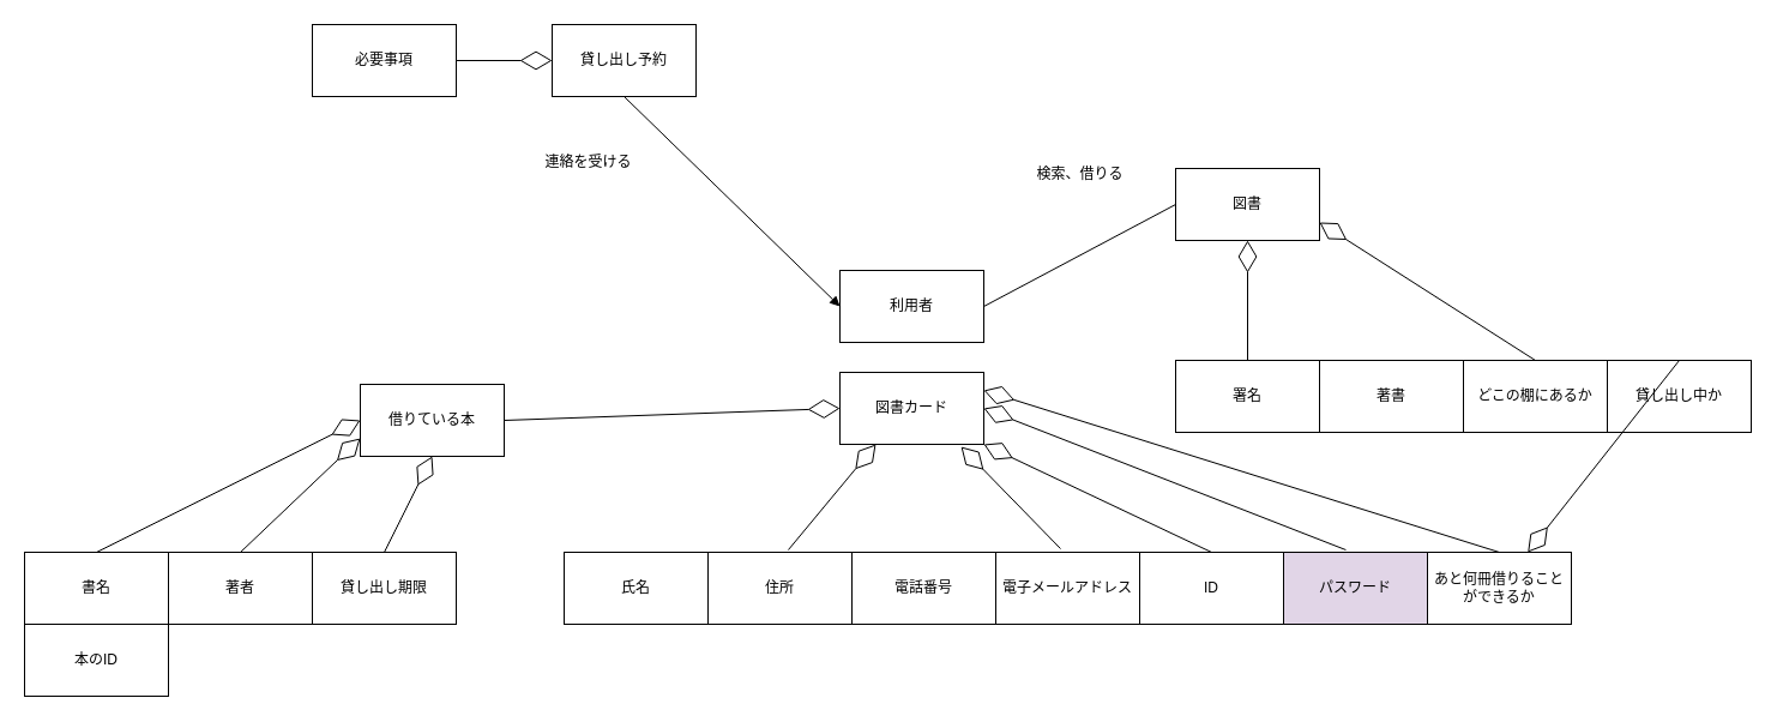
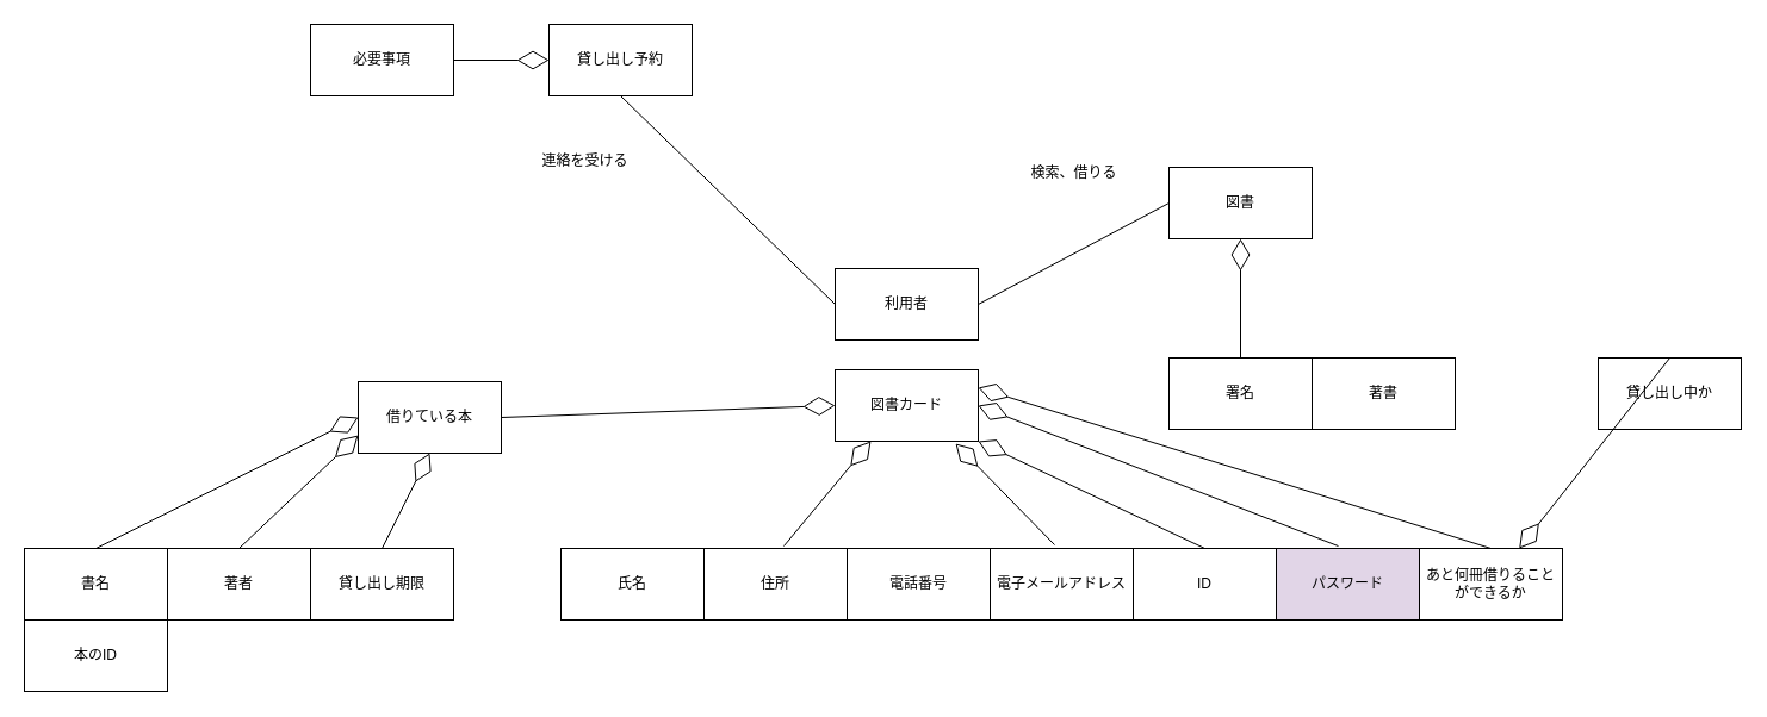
  <mxCell id="0" />
  <mxCell id="1" parent="0" />
  <mxCell id="2" value="利用者" style="rounded=0;whiteSpace=wrap;html=1;" vertex="1" parent="1"><mxGeometry x="700" y="225" width="120" height="60" as="geometry" /></mxCell>
  <mxCell id="3" value="借りている本" style="rounded=0;whiteSpace=wrap;html=1;" vertex="1" parent="1"><mxGeometry x="300" y="320" width="120" height="60" as="geometry" /></mxCell>
  <mxCell id="4" value="必要事項" style="rounded=0;whiteSpace=wrap;html=1;" vertex="1" parent="1"><mxGeometry x="260" y="20" width="120" height="60" as="geometry" /></mxCell>
  <mxCell id="5" value="貸し出し予約" style="rounded=0;whiteSpace=wrap;html=1;" vertex="1" parent="1"><mxGeometry x="460" y="20" width="120" height="60" as="geometry" /></mxCell>
  <mxCell id="6" value="図書カード" style="rounded=0;whiteSpace=wrap;html=1;" vertex="1" parent="1"><mxGeometry x="700" y="310" width="120" height="60" as="geometry" /></mxCell>
- <mxCell id="7" value="どこの棚にあるか" style="rounded=0;whiteSpace=wrap;html=1;" vertex="1" parent="1"><mxGeometry x="1220" y="300" width="120" height="60" as="geometry" /></mxCell>
  <mxCell id="8" value="著書" style="rounded=0;whiteSpace=wrap;html=1;" vertex="1" parent="1"><mxGeometry x="1100" y="300" width="120" height="60" as="geometry" /></mxCell>
  <mxCell id="9" value="署名" style="rounded=0;whiteSpace=wrap;html=1;" vertex="1" parent="1"><mxGeometry x="980" y="300" width="120" height="60" as="geometry" /></mxCell>
  <mxCell id="10" value="図書" style="rounded=0;whiteSpace=wrap;html=1;" vertex="1" parent="1"><mxGeometry x="980" y="140" width="120" height="60" as="geometry" /></mxCell>
  <mxCell id="11" value="貸し出し中か" style="rounded=0;whiteSpace=wrap;html=1;" vertex="1" parent="1"><mxGeometry x="1340" y="300" width="120" height="60" as="geometry" /></mxCell>
  <mxCell id="12" value="氏名" style="rounded=0;whiteSpace=wrap;html=1;" vertex="1" parent="1"><mxGeometry x="470" y="460" width="120" height="60" as="geometry" /></mxCell>
  <mxCell id="13" value="あと何冊借りることができるか" style="rounded=0;whiteSpace=wrap;html=1;" vertex="1" parent="1"><mxGeometry x="1190" y="460" width="120" height="60" as="geometry" /></mxCell>
  <mxCell id="14" value="パスワード" style="rounded=0;whiteSpace=wrap;html=1;fillColor=#e1d5e7;" vertex="1" parent="1"><mxGeometry x="1070" y="460" width="120" height="60" as="geometry" /></mxCell>
  <mxCell id="15" value="ID" style="rounded=0;whiteSpace=wrap;html=1;" vertex="1" parent="1"><mxGeometry x="950" y="460" width="120" height="60" as="geometry" /></mxCell>
  <mxCell id="16" value="電子メールアドレス" style="rounded=0;whiteSpace=wrap;html=1;" vertex="1" parent="1"><mxGeometry x="830" y="460" width="120" height="60" as="geometry" /></mxCell>
  <mxCell id="17" value="電話番号" style="rounded=0;whiteSpace=wrap;html=1;" vertex="1" parent="1"><mxGeometry x="710" y="460" width="120" height="60" as="geometry" /></mxCell>
  <mxCell id="18" value="住所" style="rounded=0;whiteSpace=wrap;html=1;" vertex="1" parent="1"><mxGeometry x="590" y="460" width="120" height="60" as="geometry" /></mxCell>
  <mxCell id="19" value="貸し出し期限" style="rounded=0;whiteSpace=wrap;html=1;" vertex="1" parent="1"><mxGeometry x="260" y="460" width="120" height="60" as="geometry" /></mxCell>
  <mxCell id="20" value="著者" style="rounded=0;whiteSpace=wrap;html=1;" vertex="1" parent="1"><mxGeometry x="140" y="460" width="120" height="60" as="geometry" /></mxCell>
  <mxCell id="21" value="書名" style="rounded=0;whiteSpace=wrap;html=1;" vertex="1" parent="1"><mxGeometry x="20" y="460" width="120" height="60" as="geometry" /></mxCell>
  <mxCell id="22" value="本のID" style="rounded=0;whiteSpace=wrap;html=1;" vertex="1" parent="1"><mxGeometry x="20" y="520" width="120" height="60" as="geometry" /></mxCell>
  <mxCell id="23" value="" style="endArrow=diamondThin;endFill=0;endSize=24;html=1;rounded=0;exitX=0.5;exitY=0;exitDx=0;exitDy=0;entryX=0;entryY=0.5;entryDx=0;entryDy=0;" edge="1" parent="1" source="21" target="3"><mxGeometry width="160" relative="1" as="geometry"><mxPoint x="-30" y="280" as="sourcePoint" /><mxPoint x="130" y="280" as="targetPoint" /></mxGeometry></mxCell>
  <mxCell id="24" value="" style="endArrow=diamondThin;endFill=0;endSize=24;html=1;rounded=0;exitX=0.5;exitY=0;exitDx=0;exitDy=0;entryX=0;entryY=0.75;entryDx=0;entryDy=0;" edge="1" parent="1" source="20" target="3"><mxGeometry width="160" relative="1" as="geometry"><mxPoint x="530" y="230" as="sourcePoint" /><mxPoint x="690" y="230" as="targetPoint" /></mxGeometry></mxCell>
  <mxCell id="25" value="" style="endArrow=diamondThin;endFill=0;endSize=24;html=1;rounded=0;exitX=0.5;exitY=0;exitDx=0;exitDy=0;entryX=0.5;entryY=1;entryDx=0;entryDy=0;" edge="1" parent="1" source="19" target="3"><mxGeometry width="160" relative="1" as="geometry"><mxPoint x="500" y="370" as="sourcePoint" /><mxPoint x="660" y="370" as="targetPoint" /></mxGeometry></mxCell>
  <mxCell id="26" value="" style="endArrow=diamondThin;endFill=0;endSize=24;html=1;rounded=0;exitX=1;exitY=0.5;exitDx=0;exitDy=0;entryX=0;entryY=0.5;entryDx=0;entryDy=0;" edge="1" parent="1" source="3" target="6"><mxGeometry width="160" relative="1" as="geometry"><mxPoint x="450" y="280" as="sourcePoint" /><mxPoint x="610" y="280" as="targetPoint" /></mxGeometry></mxCell>
  <mxCell id="27" value="" style="endArrow=diamondThin;endFill=0;endSize=24;html=1;rounded=0;exitX=1;exitY=0.5;exitDx=0;exitDy=0;entryX=0;entryY=0.5;entryDx=0;entryDy=0;" edge="1" parent="1" source="4" target="5"><mxGeometry width="160" relative="1" as="geometry"><mxPoint x="210" y="170" as="sourcePoint" /><mxPoint x="370" y="170" as="targetPoint" /></mxGeometry></mxCell>
  <mxCell id="28" value="" style="endArrow=diamondThin;endFill=0;endSize=24;html=1;rounded=0;exitX=0.558;exitY=-0.033;exitDx=0;exitDy=0;exitPerimeter=0;entryX=0.25;entryY=1;entryDx=0;entryDy=0;" edge="1" parent="1" source="18" target="6"><mxGeometry width="160" relative="1" as="geometry"><mxPoint x="950" y="390" as="sourcePoint" /><mxPoint x="1110" y="390" as="targetPoint" /></mxGeometry></mxCell>
  <mxCell id="29" value="" style="endArrow=diamondThin;endFill=0;endSize=24;html=1;rounded=0;exitX=0.45;exitY=-0.05;exitDx=0;exitDy=0;exitPerimeter=0;entryX=0.842;entryY=1.033;entryDx=0;entryDy=0;entryPerimeter=0;" edge="1" parent="1" source="16" target="6"><mxGeometry width="160" relative="1" as="geometry"><mxPoint x="770" y="430" as="sourcePoint" /><mxPoint x="930" y="430" as="targetPoint" /></mxGeometry></mxCell>
  <mxCell id="30" value="" style="endArrow=diamondThin;endFill=0;endSize=24;html=1;rounded=0;exitX=0.5;exitY=0;exitDx=0;exitDy=0;entryX=1;entryY=0.75;entryDx=0;entryDy=0;" edge="1" parent="1" source="15"><mxGeometry width="160" relative="1" as="geometry"><mxPoint x="1010" y="475" as="sourcePoint" /><mxPoint x="820" y="370" as="targetPoint" /></mxGeometry></mxCell>
  <mxCell id="31" value="" style="endArrow=diamondThin;endFill=0;endSize=24;html=1;rounded=0;exitX=0.433;exitY=-0.033;exitDx=0;exitDy=0;exitPerimeter=0;entryX=1;entryY=0.5;entryDx=0;entryDy=0;" edge="1" parent="1" source="14" target="6"><mxGeometry width="160" relative="1" as="geometry"><mxPoint x="870" y="260" as="sourcePoint" /><mxPoint x="1030" y="260" as="targetPoint" /></mxGeometry></mxCell>
  <mxCell id="32" value="" style="endArrow=diamondThin;endFill=0;endSize=24;html=1;rounded=0;exitX=0.5;exitY=0;exitDx=0;exitDy=0;entryX=1;entryY=0.25;entryDx=0;entryDy=0;" edge="1" parent="1" source="13" target="6"><mxGeometry width="160" relative="1" as="geometry"><mxPoint x="1120" y="420" as="sourcePoint" /><mxPoint x="1280" y="420" as="targetPoint" /></mxGeometry></mxCell>
  <mxCell id="33" value="" style="endArrow=diamondThin;endFill=0;endSize=24;html=1;rounded=0;entryX=0.5;entryY=1;entryDx=0;entryDy=0;entryPerimeter=0;exitX=0.5;exitY=0;exitDx=0;exitDy=0;" edge="1" parent="1" source="9" target="10"><mxGeometry width="160" relative="1" as="geometry"><mxPoint x="1029" y="290" as="sourcePoint" /><mxPoint x="1190" y="260" as="targetPoint" /></mxGeometry></mxCell>
- <mxCell id="34" value="" style="endArrow=diamondThin;endFill=0;endSize=24;html=1;rounded=0;exitX=0.5;exitY=0;exitDx=0;exitDy=0;entryX=1;entryY=0.75;entryDx=0;entryDy=0;" edge="1" parent="1" source="7" target="10"><mxGeometry width="160" relative="1" as="geometry"><mxPoint x="1200" y="200" as="sourcePoint" /><mxPoint x="1360" y="200" as="targetPoint" /></mxGeometry></mxCell>
  <mxCell id="35" value="" style="endArrow=diamondThin;endFill=0;endSize=24;html=1;rounded=0;exitX=0.5;exitY=0;exitDx=0;exitDy=0;" edge="1" parent="1" source="11" target="13"><mxGeometry width="160" relative="1" as="geometry"><mxPoint x="1180" y="140" as="sourcePoint" /><mxPoint x="1340" y="140" as="targetPoint" /></mxGeometry></mxCell>
  <mxCell id="36" value="" style="endArrow=none;html=1;rounded=0;exitX=1;exitY=0.5;exitDx=0;exitDy=0;entryX=0;entryY=0.5;entryDx=0;entryDy=0;" edge="1" parent="1" source="2" target="10"><mxGeometry width="50" height="50" relative="1" as="geometry"><mxPoint x="910" y="290" as="sourcePoint" /><mxPoint x="960" y="240" as="targetPoint" /></mxGeometry></mxCell>
- <mxCell id="37" value="" style="endArrow=block;html=1;rounded=0;exitX=0.5;exitY=1;exitDx=0;exitDy=0;entryX=0;entryY=0.5;entryDx=0;entryDy=0;" edge="1" parent="1" source="5" target="2"><mxGeometry width="50" height="50" relative="1" as="geometry"><mxPoint x="610" y="0" as="sourcePoint" /><mxPoint x="690" y="170" as="targetPoint" /></mxGeometry></mxCell>
+ <mxCell id="37" value="" style="endArrow=none;html=1;rounded=0;exitX=0.5;exitY=1;exitDx=0;exitDy=0;entryX=0;entryY=0.5;entryDx=0;entryDy=0;" edge="1" parent="1" source="5" target="2"><mxGeometry width="50" height="50" relative="1" as="geometry"><mxPoint x="610" y="0" as="sourcePoint" /><mxPoint x="690" y="170" as="targetPoint" /></mxGeometry></mxCell>
  <mxCell id="38" value="連絡を受ける" style="text;html=1;align=center;verticalAlign=middle;resizable=0;points=[];autosize=1;strokeColor=none;fillColor=none;" vertex="1" parent="1"><mxGeometry x="440" y="120" width="100" height="30" as="geometry" /></mxCell>
  <mxCell id="39" value="検索、借りる" style="text;html=1;align=center;verticalAlign=middle;resizable=0;points=[];autosize=1;strokeColor=none;fillColor=none;" vertex="1" parent="1"><mxGeometry x="850" y="130" width="100" height="30" as="geometry" /></mxCell>
